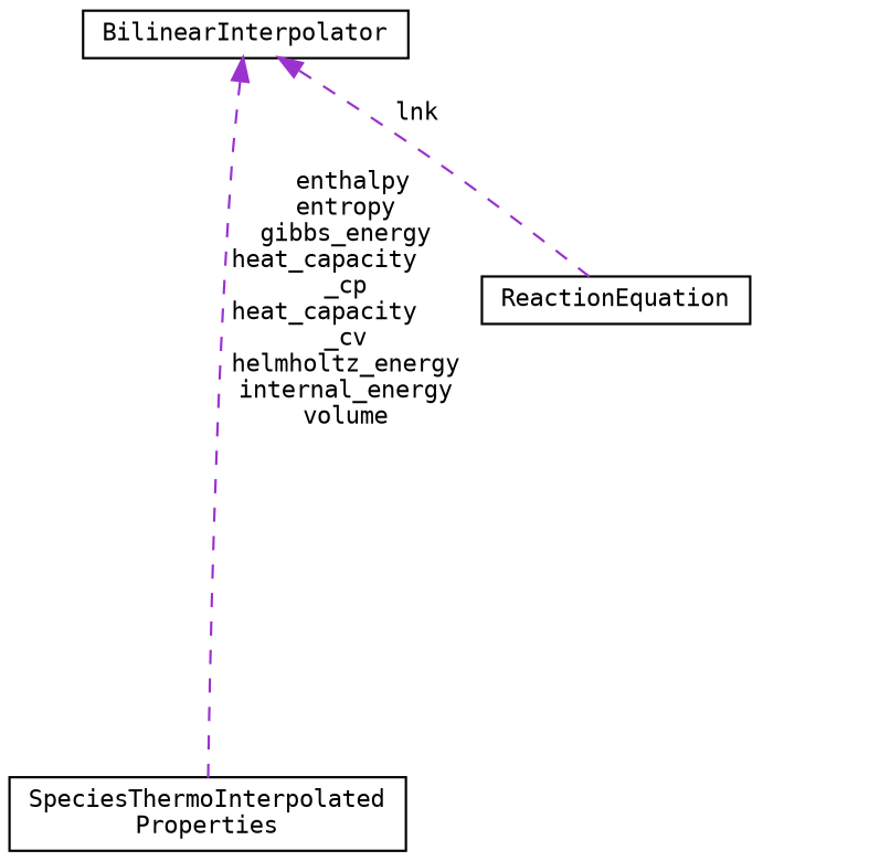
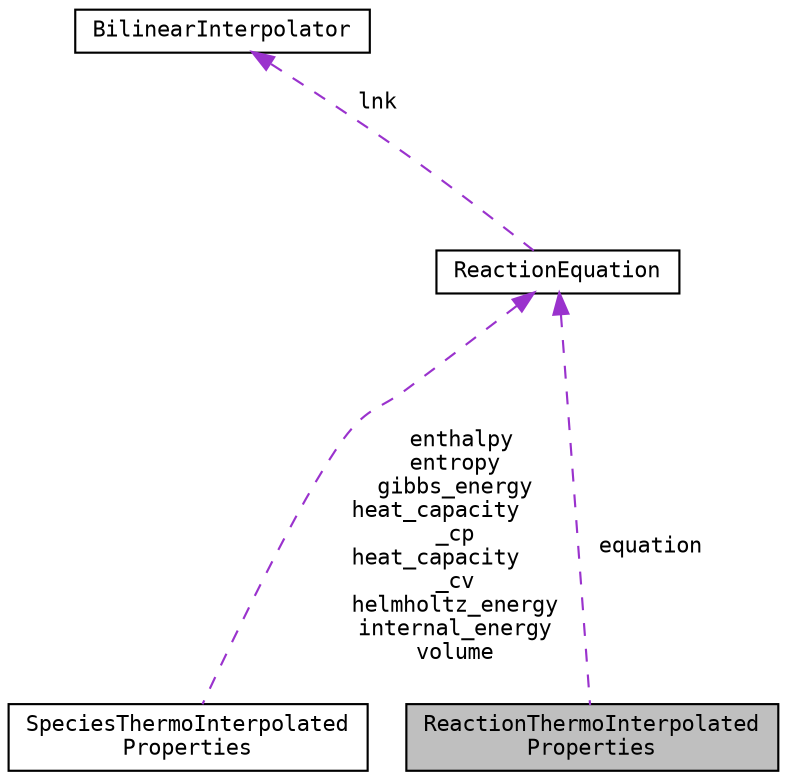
  digraph {
    fontname="DejaVu Sans Mono"
    node [color=black fillcolor=white fontname="DejaVu Sans Mono" fontsize=10 shape=record style=filled]
    edge [color=darkorchid3 dir=back fontname="DejaVu Sans Mono" fontsize=10 labelfontname=Helvetica labelfontsize=10 style=dashed]
+   n1 [fillcolor=grey75 fontcolor=black height=0.2 label="ReactionThermoInterpolated\lProperties" width=0.4]
    n2 [height=0.2 label="SpeciesThermoInterpolated\lProperties" width=0.4]
    n3 [height=0.2 label=BilinearInterpolator width=0.4]
    n4 [height=0.2 label=ReactionEquation width=0.4]
-   n3 -> n2 [label=" enthalpy\nentropy\ngibbs_energy\nheat_capacity\l_cp\nheat_capacity\l_cv\nhelmholtz_energy\ninternal_energy\nvolume"]
+   n4 -> n2 [label=" enthalpy\nentropy\ngibbs_energy\nheat_capacity\l_cp\nheat_capacity\l_cv\nhelmholtz_energy\ninternal_energy\nvolume"]
    n3 -> n4 [label=" lnk"]
+   n4 -> n1 [label=" equation"]
  }
